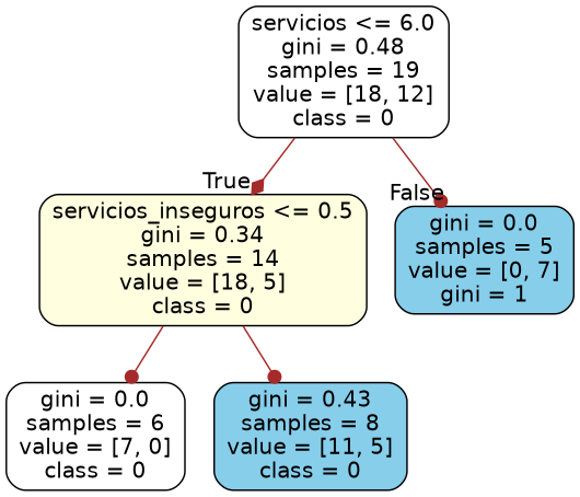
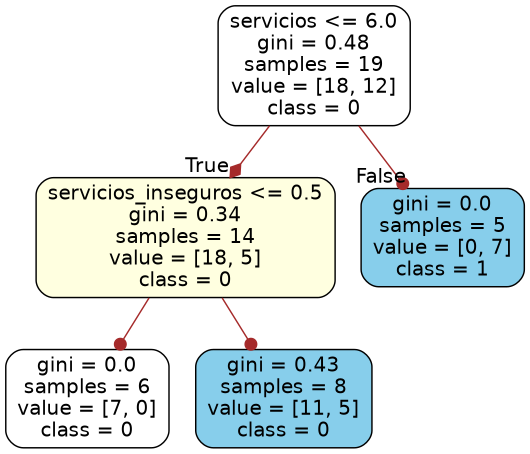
  digraph {
    node [color=black fillcolor=white fontname=helvetica shape=box style="filled, rounded"]
    edge [fontname=helvetica color=brown arrowhead=dot]
    n1 [label="servicios <= 6.0\ngini = 0.48\nsamples = 19\nvalue = [18, 12]\nclass = 0"]
    n2 [fillcolor=lightyellow label="servicios_inseguros <= 0.5\ngini = 0.34\nsamples = 14\nvalue = [18, 5]\nclass = 0"]
-   n3 [fillcolor=skyblue label="gini = 0.0\nsamples = 5\nvalue = [0, 7]\ngini = 1"]
+   n3 [fillcolor=skyblue label="gini = 0.0\nsamples = 5\nvalue = [0, 7]\nclass = 1"]
    n4 [label="gini = 0.0\nsamples = 6\nvalue = [7, 0]\nclass = 0"]
    n5 [fillcolor=skyblue label="gini = 0.43\nsamples = 8\nvalue = [11, 5]\nclass = 0"]
    n1 -> n2 [headlabel=True labelangle=45 labeldistance=2.5 arrowhead=diamond]
    n1 -> n3 [headlabel=False labelangle=-45 labeldistance=2.5]
    n2 -> n4
    n2 -> n5
  }
